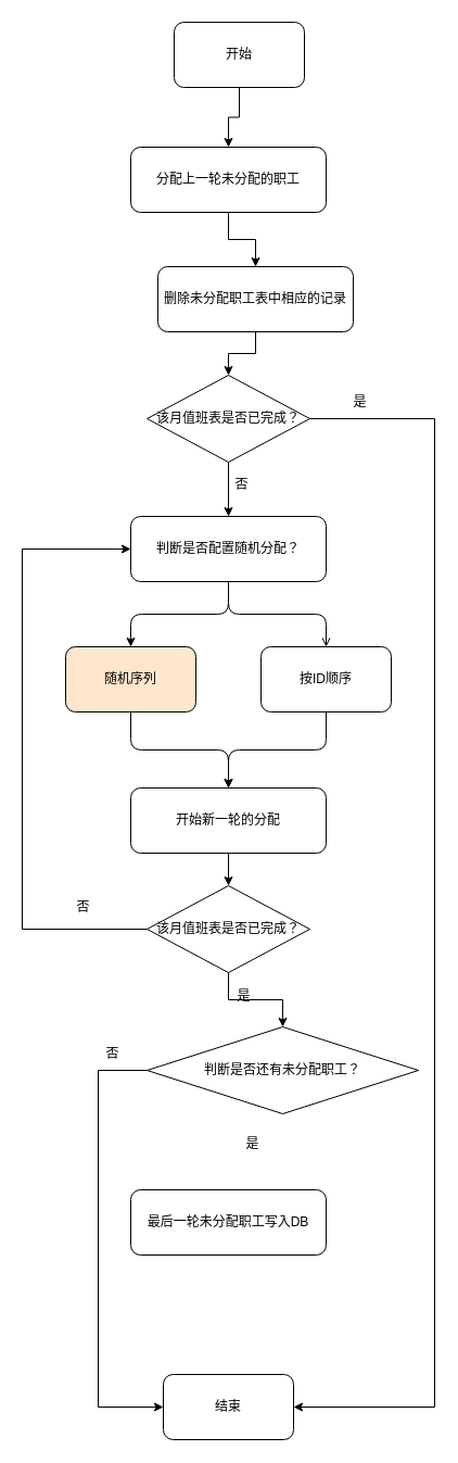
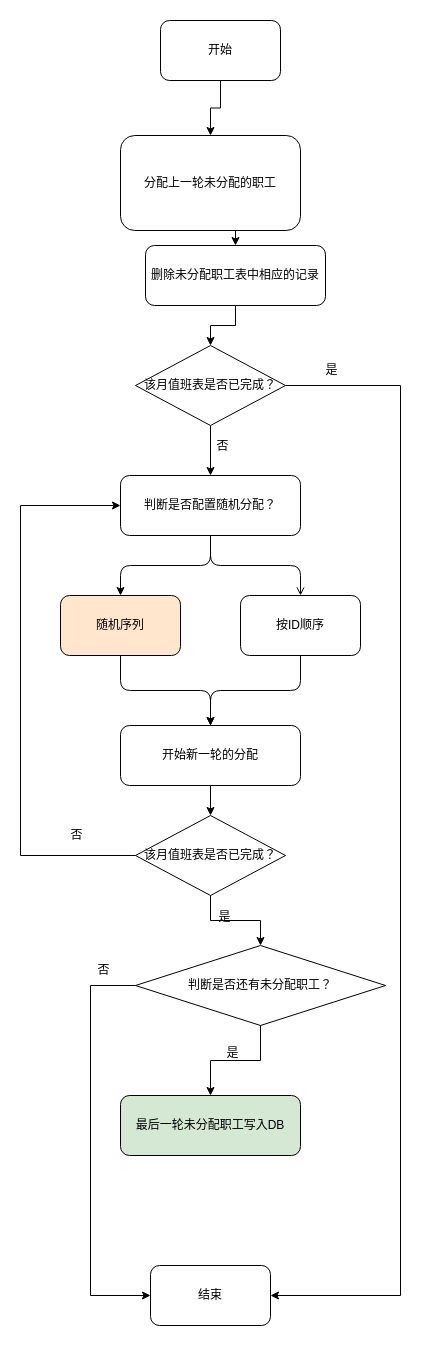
  <mxCell id="0" />
  <mxCell id="1" parent="0" />
  <mxCell id="2" style="edgeStyle=orthogonalEdgeStyle;rounded=0;orthogonalLoop=1;jettySize=auto;html=1;exitX=0.5;exitY=1;exitDx=0;exitDy=0;entryX=0.5;entryY=0;entryDx=0;entryDy=0;" edge="1" parent="1" source="3" target="8"><mxGeometry relative="1" as="geometry" /></mxCell>
  <mxCell id="3" value="开始" style="rounded=1;whiteSpace=wrap;html=1;" vertex="1" parent="1"><mxGeometry x="160" y="20" width="120" height="60" as="geometry" /></mxCell>
  <mxCell id="4" value="判断是否配置随机分配？" style="rounded=1;whiteSpace=wrap;html=1;" vertex="1" parent="1"><mxGeometry x="120" y="475" width="180" height="60" as="geometry" /></mxCell>
  <mxCell id="5" value="随机序列" style="rounded=1;whiteSpace=wrap;html=1;fillColor=#ffe6cc;" vertex="1" parent="1"><mxGeometry x="60" y="595" width="120" height="60" as="geometry" /></mxCell>
  <mxCell id="6" value="按ID顺序" style="rounded=1;whiteSpace=wrap;html=1;" vertex="1" parent="1"><mxGeometry x="240" y="595" width="120" height="60" as="geometry" /></mxCell>
  <mxCell id="7" style="edgeStyle=orthogonalEdgeStyle;rounded=0;orthogonalLoop=1;jettySize=auto;html=1;exitX=0.5;exitY=1;exitDx=0;exitDy=0;entryX=0.5;entryY=0;entryDx=0;entryDy=0;" edge="1" parent="1" source="8" target="27"><mxGeometry relative="1" as="geometry" /></mxCell>
- <mxCell id="8" value="分配上一轮未分配的职工" style="rounded=1;whiteSpace=wrap;html=1;" vertex="1" parent="1"><mxGeometry x="120" y="135" width="180" height="60" as="geometry" /></mxCell>
+ <mxCell id="8" value="分配上一轮未分配的职工" style="rounded=1;whiteSpace=wrap;html=1;" vertex="1" parent="1"><mxGeometry x="120" y="135" width="180" height="95" as="geometry" /></mxCell>
  <mxCell id="9" value="结束" style="rounded=1;whiteSpace=wrap;html=1;" vertex="1" parent="1"><mxGeometry x="150" y="1265" width="120" height="60" as="geometry" /></mxCell>
- <mxCell id="10" value="最后一轮未分配职工写入DB" style="rounded=1;whiteSpace=wrap;html=1;" vertex="1" parent="1"><mxGeometry x="120" y="1095" width="180" height="60" as="geometry" /></mxCell>
+ <mxCell id="10" value="最后一轮未分配职工写入DB" style="rounded=1;whiteSpace=wrap;html=1;fillColor=#d5e8d4;" vertex="1" parent="1"><mxGeometry x="120" y="1095" width="180" height="60" as="geometry" /></mxCell>
  <mxCell id="11" style="edgeStyle=orthogonalEdgeStyle;rounded=1;orthogonalLoop=1;jettySize=auto;html=1;exitX=0.5;exitY=1;exitDx=0;exitDy=0;" edge="1" parent="1" source="4" target="5"><mxGeometry relative="1" as="geometry"><Array as="points"><mxPoint x="210" y="565" /><mxPoint x="120" y="565" /></Array></mxGeometry></mxCell>
  <mxCell id="12" style="edgeStyle=orthogonalEdgeStyle;rounded=1;orthogonalLoop=1;jettySize=auto;html=1;exitX=0.5;exitY=1;exitDx=0;exitDy=0;endArrow=open;" edge="1" parent="1" source="4" target="6"><mxGeometry relative="1" as="geometry" /></mxCell>
  <mxCell id="13" style="edgeStyle=orthogonalEdgeStyle;rounded=1;orthogonalLoop=1;jettySize=auto;html=1;exitX=0.5;exitY=1;exitDx=0;exitDy=0;entryX=0.5;entryY=0;entryDx=0;entryDy=0;" edge="1" parent="1" source="5" target="16"><mxGeometry relative="1" as="geometry"><mxPoint x="210" y="715" as="targetPoint" /></mxGeometry></mxCell>
  <mxCell id="14" style="edgeStyle=orthogonalEdgeStyle;rounded=1;orthogonalLoop=1;jettySize=auto;html=1;exitX=0.5;exitY=1;exitDx=0;exitDy=0;entryX=0.5;entryY=0;entryDx=0;entryDy=0;" edge="1" parent="1" source="6" target="16"><mxGeometry relative="1" as="geometry"><mxPoint x="210" y="715" as="targetPoint" /></mxGeometry></mxCell>
  <mxCell id="15" style="edgeStyle=orthogonalEdgeStyle;rounded=0;orthogonalLoop=1;jettySize=auto;html=1;exitX=0.5;exitY=1;exitDx=0;exitDy=0;entryX=0.5;entryY=0;entryDx=0;entryDy=0;" edge="1" parent="1" source="16" target="25"><mxGeometry relative="1" as="geometry" /></mxCell>
  <mxCell id="16" value="开始新一轮的分配" style="rounded=1;whiteSpace=wrap;html=1;" vertex="1" parent="1"><mxGeometry x="120" y="725" width="180" height="60" as="geometry" /></mxCell>
  <mxCell id="17" style="edgeStyle=orthogonalEdgeStyle;rounded=0;orthogonalLoop=1;jettySize=auto;html=1;exitX=1;exitY=0.5;exitDx=0;exitDy=0;entryX=1;entryY=0.5;entryDx=0;entryDy=0;" edge="1" parent="1" source="19" target="9"><mxGeometry relative="1" as="geometry"><Array as="points"><mxPoint x="400" y="385" /><mxPoint x="400" y="1295" /></Array></mxGeometry></mxCell>
  <mxCell id="18" style="edgeStyle=orthogonalEdgeStyle;rounded=0;orthogonalLoop=1;jettySize=auto;html=1;exitX=0.5;exitY=1;exitDx=0;exitDy=0;entryX=0.5;entryY=0;entryDx=0;entryDy=0;" edge="1" parent="1" source="19" target="4"><mxGeometry relative="1" as="geometry" /></mxCell>
  <mxCell id="19" value="该月值班表是否已完成？" style="rhombus;whiteSpace=wrap;html=1;" vertex="1" parent="1"><mxGeometry x="135" y="345" width="150" height="80" as="geometry" /></mxCell>
+ <mxCell id="20" style="edgeStyle=orthogonalEdgeStyle;rounded=0;orthogonalLoop=1;jettySize=auto;html=1;exitX=0.5;exitY=1;exitDx=0;exitDy=0;entryX=0.5;entryY=0;entryDx=0;entryDy=0;" edge="1" parent="1" source="22" target="10"><mxGeometry relative="1" as="geometry" /></mxCell>
  <mxCell id="21" style="edgeStyle=orthogonalEdgeStyle;rounded=0;orthogonalLoop=1;jettySize=auto;html=1;exitX=0;exitY=0.5;exitDx=0;exitDy=0;entryX=0;entryY=0.5;entryDx=0;entryDy=0;" edge="1" parent="1" source="22" target="9"><mxGeometry relative="1" as="geometry"><Array as="points"><mxPoint x="90" y="985" /><mxPoint x="90" y="1295" /></Array></mxGeometry></mxCell>
  <mxCell id="22" value="判断是否还有未分配职工？" style="rhombus;whiteSpace=wrap;html=1;" vertex="1" parent="1"><mxGeometry x="135" y="945" width="250" height="80" as="geometry" /></mxCell>
  <mxCell id="23" style="edgeStyle=orthogonalEdgeStyle;rounded=0;orthogonalLoop=1;jettySize=auto;html=1;exitX=0.5;exitY=1;exitDx=0;exitDy=0;entryX=0.5;entryY=0;entryDx=0;entryDy=0;" edge="1" parent="1" source="25" target="22"><mxGeometry relative="1" as="geometry" /></mxCell>
  <mxCell id="24" style="edgeStyle=orthogonalEdgeStyle;rounded=0;orthogonalLoop=1;jettySize=auto;html=1;exitX=0;exitY=0.5;exitDx=0;exitDy=0;entryX=0;entryY=0.5;entryDx=0;entryDy=0;" edge="1" parent="1" source="25" target="4"><mxGeometry relative="1" as="geometry"><Array as="points"><mxPoint x="20" y="855" /><mxPoint x="20" y="505" /></Array></mxGeometry></mxCell>
  <mxCell id="25" value="该月值班表是否已完成？" style="rhombus;whiteSpace=wrap;html=1;" vertex="1" parent="1"><mxGeometry x="135" y="815" width="150" height="80" as="geometry" /></mxCell>
  <mxCell id="26" style="edgeStyle=orthogonalEdgeStyle;rounded=0;orthogonalLoop=1;jettySize=auto;html=1;exitX=0.5;exitY=1;exitDx=0;exitDy=0;entryX=0.5;entryY=0;entryDx=0;entryDy=0;" edge="1" parent="1" source="27" target="19"><mxGeometry relative="1" as="geometry" /></mxCell>
  <mxCell id="27" value="删除未分配职工表中相应的记录" style="rounded=1;whiteSpace=wrap;html=1;" vertex="1" parent="1"><mxGeometry x="145" y="245" width="180" height="60" as="geometry" /></mxCell>
  <mxCell id="28" value="是" style="text;html=1;align=center;verticalAlign=middle;resizable=0;points=[];autosize=1;strokeColor=none;fillColor=none;" vertex="1" parent="1"><mxGeometry x="316" y="357" width="30" height="26" as="geometry" /></mxCell>
  <mxCell id="29" value="否" style="text;html=1;align=center;verticalAlign=middle;resizable=0;points=[];autosize=1;strokeColor=none;fillColor=none;" vertex="1" parent="1"><mxGeometry x="207" y="433" width="30" height="26" as="geometry" /></mxCell>
  <mxCell id="30" value="否" style="text;html=1;align=center;verticalAlign=middle;resizable=0;points=[];autosize=1;strokeColor=none;fillColor=none;" vertex="1" parent="1"><mxGeometry x="61" y="822" width="30" height="26" as="geometry" /></mxCell>
  <mxCell id="31" value="是" style="text;html=1;align=center;verticalAlign=middle;resizable=0;points=[];autosize=1;strokeColor=none;fillColor=none;" vertex="1" parent="1"><mxGeometry x="209" y="904" width="30" height="26" as="geometry" /></mxCell>
  <mxCell id="32" value="是" style="text;html=1;align=center;verticalAlign=middle;resizable=0;points=[];autosize=1;strokeColor=none;fillColor=none;" vertex="1" parent="1"><mxGeometry x="217" y="1040" width="30" height="26" as="geometry" /></mxCell>
  <mxCell id="33" value="否" style="text;html=1;align=center;verticalAlign=middle;resizable=0;points=[];autosize=1;strokeColor=none;fillColor=none;" vertex="1" parent="1"><mxGeometry x="88" y="957" width="30" height="26" as="geometry" /></mxCell>
